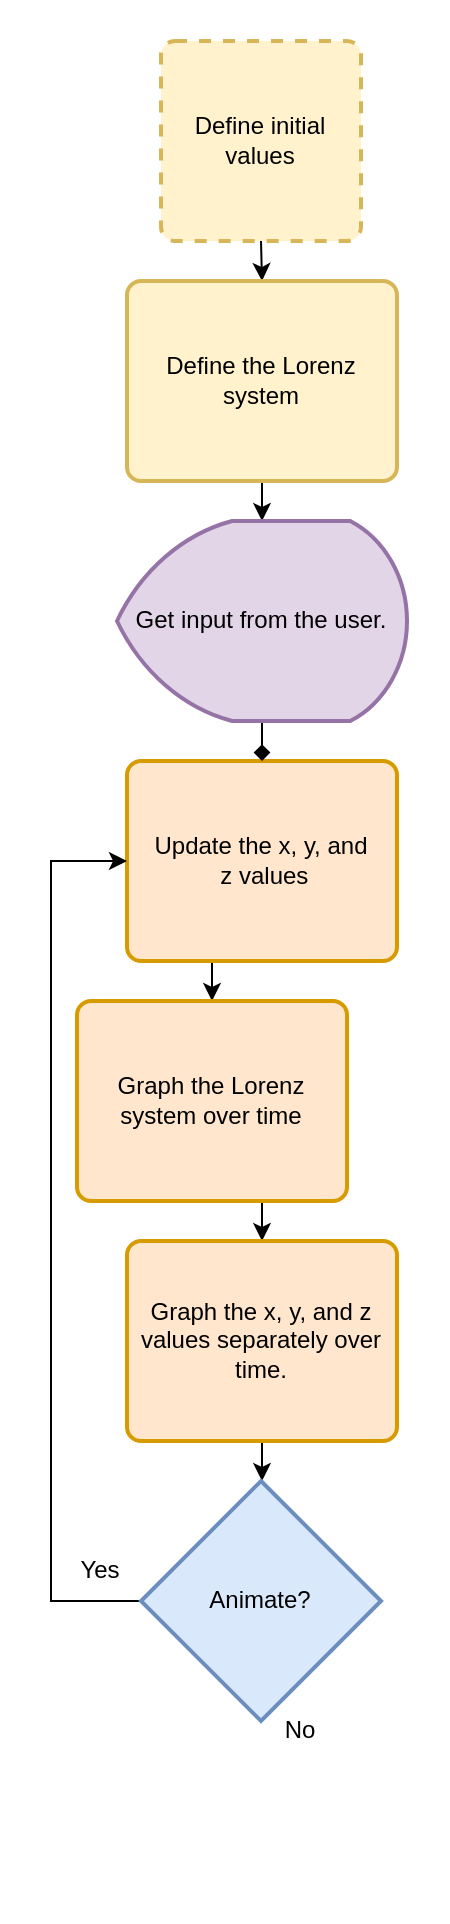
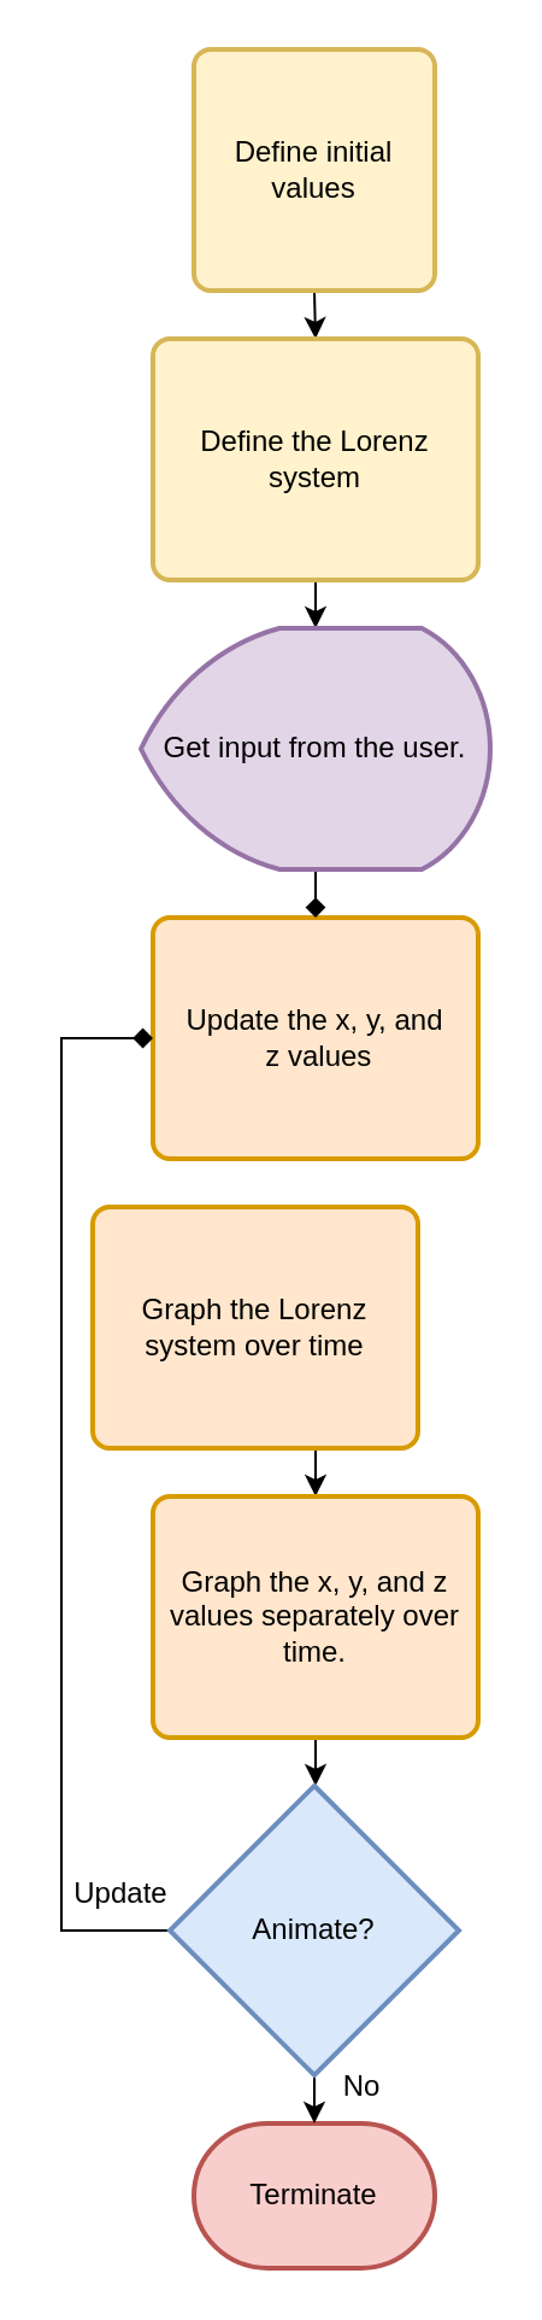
  <mxCell id="0" />
  <mxCell id="1" parent="0" />
  <mxCell id="2" style="edgeStyle=orthogonalEdgeStyle;rounded=0;orthogonalLoop=1;jettySize=auto;html=1;exitX=0.5;exitY=1;exitDx=0;exitDy=0;entryX=0.5;entryY=0;entryDx=0;entryDy=0;" parent="1" source="3" edge="1"><mxGeometry relative="1" as="geometry"><mxPoint x="130.5" y="140" as="targetPoint" /></mxGeometry></mxCell>
- <mxCell id="3" value="Define initial values" style="rounded=1;whiteSpace=wrap;html=1;absoluteArcSize=1;arcSize=14;strokeWidth=2;fillColor=#fff2cc;strokeColor=#d6b656;dashed=1;" parent="1" vertex="1"><mxGeometry x="80" y="20" width="100" height="100" as="geometry" /></mxCell>
+ <mxCell id="3" value="Define initial values" style="rounded=1;whiteSpace=wrap;html=1;absoluteArcSize=1;arcSize=14;strokeWidth=2;fillColor=#fff2cc;strokeColor=#d6b656;" parent="1" vertex="1"><mxGeometry x="80" y="20" width="100" height="100" as="geometry" /></mxCell>
  <mxCell id="4" style="edgeStyle=orthogonalEdgeStyle;rounded=0;orthogonalLoop=1;jettySize=auto;html=1;exitX=0.5;exitY=1;exitDx=0;exitDy=0;entryX=0.5;entryY=0;entryDx=0;entryDy=0;entryPerimeter=0;" parent="1" source="5" target="14" edge="1"><mxGeometry relative="1" as="geometry" /></mxCell>
  <mxCell id="5" value="Define the Lorenz system" style="rounded=1;whiteSpace=wrap;html=1;absoluteArcSize=1;arcSize=14;strokeWidth=2;fillColor=#fff2cc;strokeColor=#d6b656;" parent="1" vertex="1"><mxGeometry x="63" y="140" width="135" height="100" as="geometry" /></mxCell>
- <mxCell id="6" style="edgeStyle=orthogonalEdgeStyle;rounded=0;orthogonalLoop=1;jettySize=auto;html=1;exitX=0.5;exitY=1;exitDx=0;exitDy=0;entryX=0.5;entryY=0;entryDx=0;entryDy=0;" parent="1" source="7" target="9" edge="1"><mxGeometry relative="1" as="geometry" /></mxCell>
  <mxCell id="7" value="Update the x, y, and&lt;br&gt;&amp;nbsp;z values" style="rounded=1;whiteSpace=wrap;html=1;absoluteArcSize=1;arcSize=14;strokeWidth=2;fillColor=#ffe6cc;strokeColor=#d79b00;" parent="1" vertex="1"><mxGeometry x="63" y="380" width="135" height="100" as="geometry" /></mxCell>
  <mxCell id="8" style="edgeStyle=orthogonalEdgeStyle;rounded=0;orthogonalLoop=1;jettySize=auto;html=1;exitX=0.5;exitY=1;exitDx=0;exitDy=0;entryX=0.5;entryY=0;entryDx=0;entryDy=0;" parent="1" source="9" target="11" edge="1"><mxGeometry relative="1" as="geometry" /></mxCell>
  <mxCell id="9" value="Graph the Lorenz system over time" style="rounded=1;whiteSpace=wrap;html=1;absoluteArcSize=1;arcSize=14;strokeWidth=2;fillColor=#ffe6cc;strokeColor=#d79b00;" parent="1" vertex="1"><mxGeometry x="38" y="500" width="135" height="100" as="geometry" /></mxCell>
  <mxCell id="10" style="edgeStyle=orthogonalEdgeStyle;rounded=0;orthogonalLoop=1;jettySize=auto;html=1;exitX=0.5;exitY=1;exitDx=0;exitDy=0;entryX=0.5;entryY=0;entryDx=0;entryDy=0;" parent="1" source="11" edge="1"><mxGeometry relative="1" as="geometry"><mxPoint x="130.5" y="740" as="targetPoint" /></mxGeometry></mxCell>
  <mxCell id="11" value="Graph the x, y, and z values separately over time." style="rounded=1;whiteSpace=wrap;html=1;absoluteArcSize=1;arcSize=14;strokeWidth=2;fillColor=#ffe6cc;strokeColor=#d79b00;" parent="1" vertex="1"><mxGeometry x="63" y="620" width="135" height="100" as="geometry" /></mxCell>
+ <mxCell id="12" value="Terminate" style="strokeWidth=2;html=1;shape=mxgraph.flowchart.terminator;whiteSpace=wrap;fillColor=#f8cecc;strokeColor=#b85450;" parent="1" vertex="1"><mxGeometry x="80" y="880" width="100" height="60" as="geometry" /></mxCell>
  <mxCell id="13" style="edgeStyle=orthogonalEdgeStyle;rounded=0;orthogonalLoop=1;jettySize=auto;html=1;exitX=0.5;exitY=1;exitDx=0;exitDy=0;exitPerimeter=0;entryX=0.5;entryY=0;entryDx=0;entryDy=0;endArrow=diamond;" parent="1" source="14" target="7" edge="1"><mxGeometry relative="1" as="geometry" /></mxCell>
  <mxCell id="14" value="Get input from the user." style="strokeWidth=2;html=1;shape=mxgraph.flowchart.display;whiteSpace=wrap;fillColor=#e1d5e7;strokeColor=#9673a6;" parent="1" vertex="1"><mxGeometry x="58" y="260" width="145" height="100" as="geometry" /></mxCell>
- <mxCell id="16" style="edgeStyle=orthogonalEdgeStyle;rounded=0;orthogonalLoop=1;jettySize=auto;html=1;exitX=0;exitY=0.5;exitDx=0;exitDy=0;exitPerimeter=0;entryX=0;entryY=0.5;entryDx=0;entryDy=0;" parent="1" source="17" target="7" edge="1"><mxGeometry relative="1" as="geometry"><Array as="points"><mxPoint x="25" y="800" /><mxPoint x="25" y="430" /></Array></mxGeometry></mxCell>
+ <mxCell id="15" style="edgeStyle=orthogonalEdgeStyle;rounded=0;orthogonalLoop=1;jettySize=auto;html=1;exitX=0.5;exitY=1;exitDx=0;exitDy=0;exitPerimeter=0;entryX=0.5;entryY=0;entryDx=0;entryDy=0;entryPerimeter=0;" parent="1" source="17" target="12" edge="1"><mxGeometry relative="1" as="geometry" /></mxCell>
+ <mxCell id="16" style="edgeStyle=orthogonalEdgeStyle;rounded=0;orthogonalLoop=1;jettySize=auto;html=1;exitX=0;exitY=0.5;exitDx=0;exitDy=0;exitPerimeter=0;entryX=0;entryY=0.5;entryDx=0;entryDy=0;endArrow=diamond;" parent="1" source="17" target="7" edge="1"><mxGeometry relative="1" as="geometry"><Array as="points"><mxPoint x="25" y="800" /><mxPoint x="25" y="430" /></Array></mxGeometry></mxCell>
  <mxCell id="17" value="Animate?" style="strokeWidth=2;html=1;shape=mxgraph.flowchart.decision;whiteSpace=wrap;fillColor=#dae8fc;strokeColor=#6c8ebf;" parent="1" vertex="1"><mxGeometry x="70" y="740" width="120" height="120" as="geometry" /></mxCell>
- <mxCell id="18" value="Yes" style="text;html=1;strokeColor=none;fillColor=none;align=center;verticalAlign=middle;whiteSpace=wrap;rounded=0;" parent="1" vertex="1"><mxGeometry x="20" y="770" width="60" height="30" as="geometry" /></mxCell>
+ <mxCell id="18" value="Update" style="text;html=1;strokeColor=none;fillColor=none;align=center;verticalAlign=middle;whiteSpace=wrap;rounded=0;" parent="1" vertex="1"><mxGeometry x="20" y="770" width="60" height="30" as="geometry" /></mxCell>
  <mxCell id="19" value="No" style="text;html=1;strokeColor=none;fillColor=none;align=center;verticalAlign=middle;whiteSpace=wrap;rounded=0;" parent="1" vertex="1"><mxGeometry x="120" y="850" width="60" height="30" as="geometry" /></mxCell>
